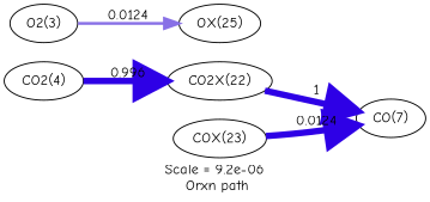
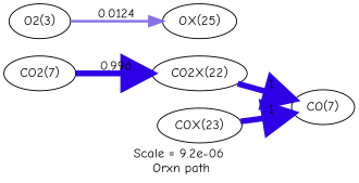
  digraph {
    fontname="Comic Neue"
    label="Scale = 9.2e-06\l Orxn path"
    rankdir=LR
    node [fontname="Comic Neue"]
    edge [arrowsize=3 color="0.7, 1.5, 0.9" fontname="Comic Neue" penwidth=6]
-   n1 [label="CO2(4)"]
+   n1 [label="CO2(7)"]
    n2 [label="CO2X(22)"]
    n3 [label="CO(7)"]
    n4 [label="COX(23)"]
    n5 [label="O2(3)"]
    n6 [label="OX(25)"]
    n1 -> n2 [label=" 0.996"]
    n2 -> n3 [label=" 1"]
-   n4 -> n3 [label=" 0.0124"]
+   n4 -> n3 [label=" 1"]
    n5 -> n6 [arrowsize=1.34 color="0.7, 0.512, 0.9" label=" 0.0124" penwidth=2.67]
  }
